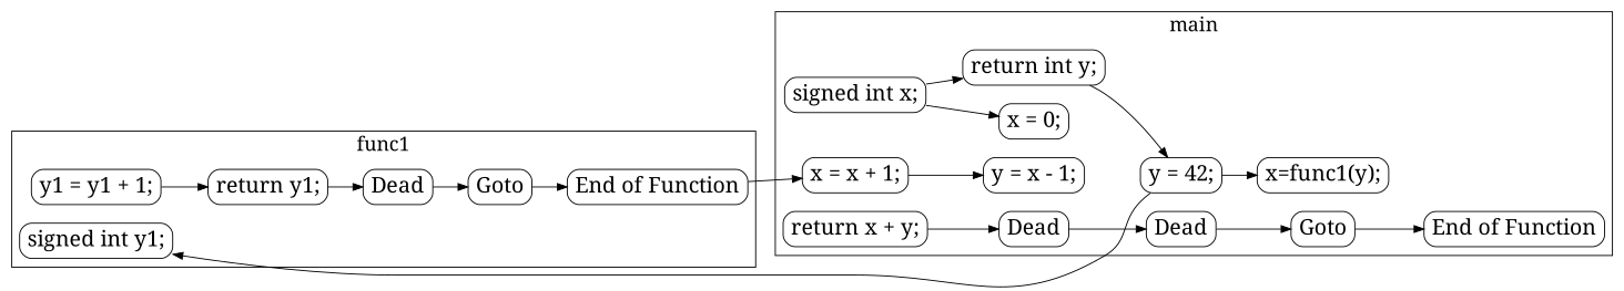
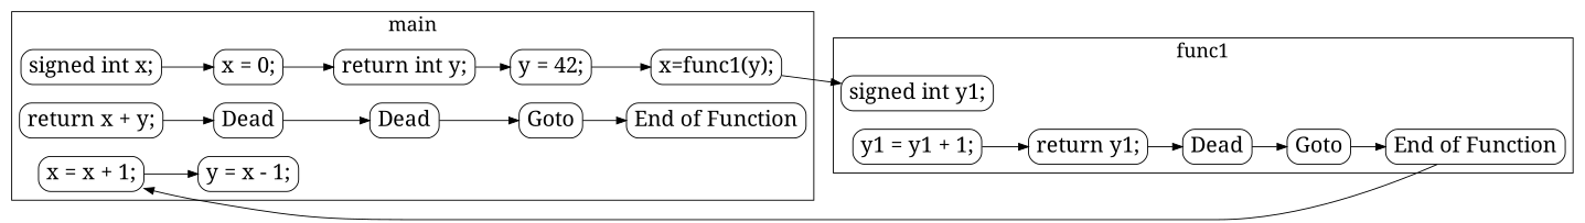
  digraph {
    color=black
    compound=true
    fontname="Noto Serif"
    fontsize=20
    rankdir=LR
    node [fontname="Noto Serif" fontsize=22 shape=Mrecord]
    edge [fontname="Noto Serif"]
    n1 [label="signed int x;"]
    n2 [label="x = 0;"]
    n3 [label="return int y;"]
    n4 [label="y = 42;"]
    n5 [label="x=func1(y);"]
    n6 [label="x = x + 1;"]
    n7 [label="y = x - 1;"]
    n8 [label="return x + y;"]
    n9 [label=Dead]
    n10 [label=Dead]
    n11 [label=Goto]
    n12 [label="End of Function"]
    n13 [label="signed int y1;"]
    n14 [label="y1 = y1 + 1;"]
    n15 [label="return y1;"]
    n16 [label=Dead]
    n17 [label=Goto]
    n18 [label="End of Function"]
    subgraph cluster_1 {
      label=main
      n1
      n2
      n3
      n4
      n5
      n6
      n7
      n8
      n9
      n10
      n11
      n12
    }
    subgraph cluster_2 {
      label=func1
      n13
      n14
      n15
      n16
      n17
      n18
    }
    n1 -> n2
-   n1 -> n3
+   n2 -> n3
    n3 -> n4
    n4 -> n5
-   n4 -> n13
+   n5 -> n13
    n6 -> n7
    n8 -> n9
    n9 -> n10
    n10 -> n11
    n11 -> n12
    n14 -> n15
    n15 -> n16
    n16 -> n17
    n17 -> n18
    n18 -> n6
  }
